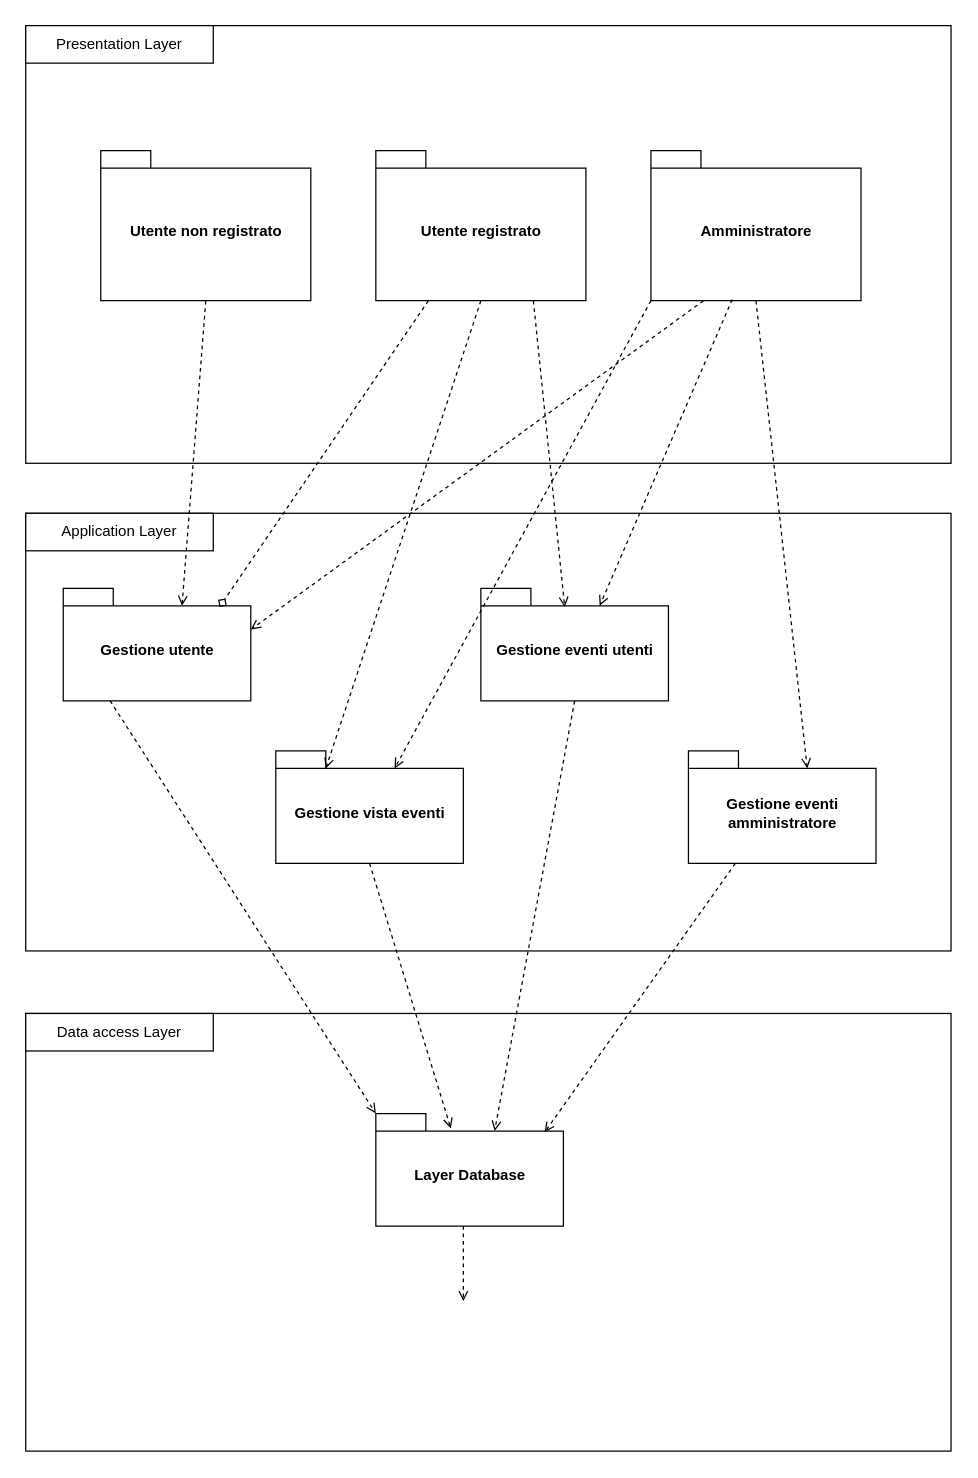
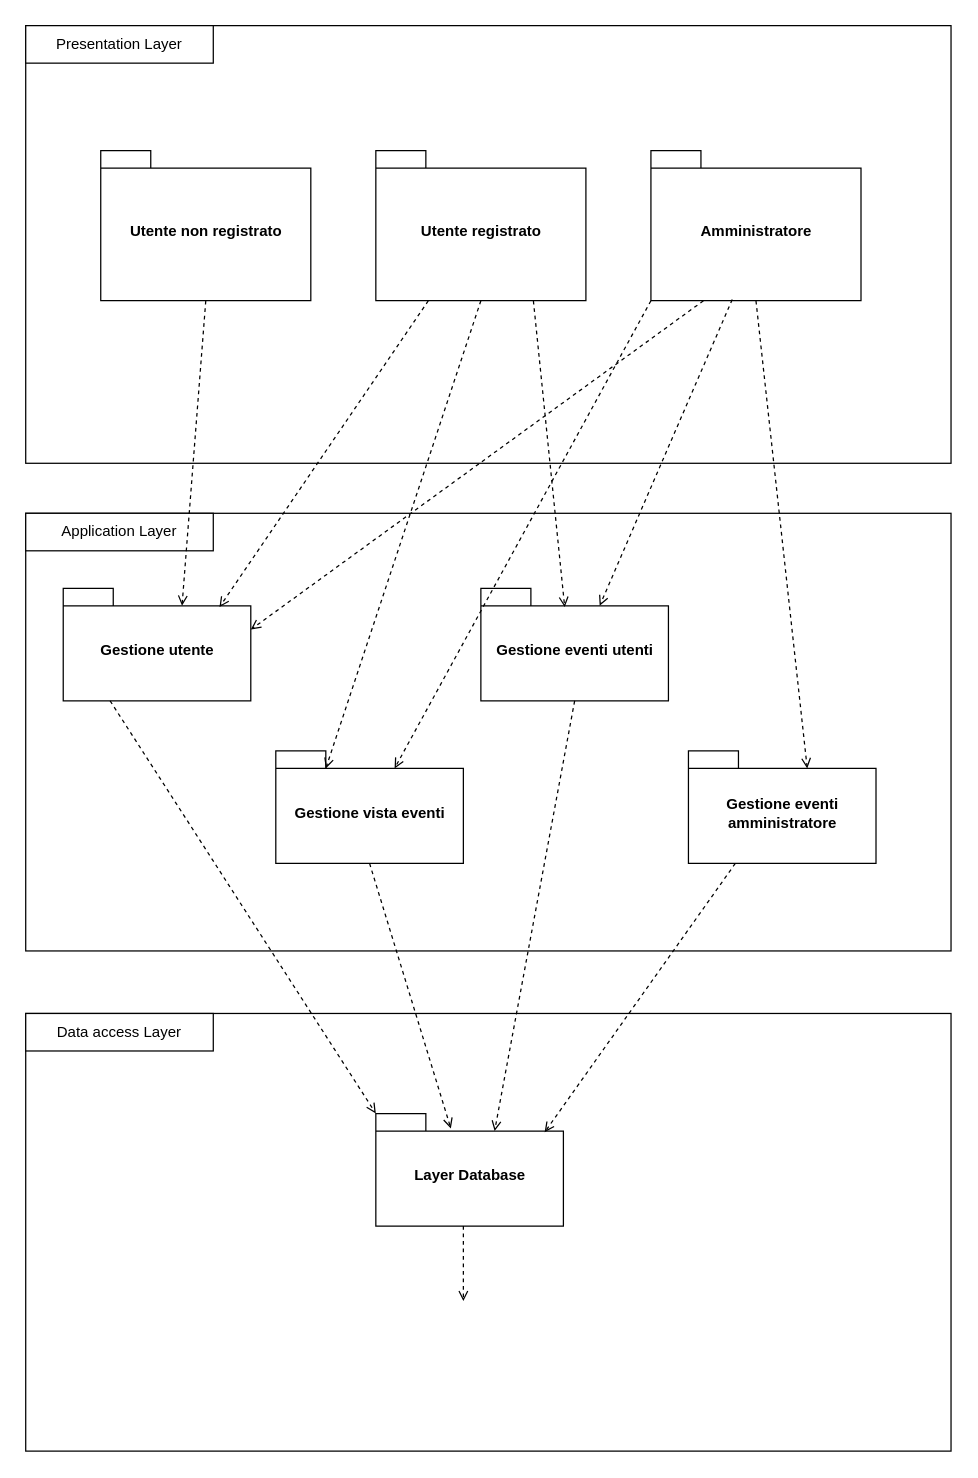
  <mxCell id="0" />
  <mxCell id="1" parent="0" />
  <mxCell id="2" value="" style="rounded=0;whiteSpace=wrap;html=1;" vertex="1" parent="1"><mxGeometry x="20" y="20" width="740" height="350" as="geometry" /></mxCell>
  <mxCell id="3" value="" style="rounded=0;whiteSpace=wrap;html=1;" vertex="1" parent="1"><mxGeometry x="20" y="410" width="740" height="350" as="geometry" /></mxCell>
  <mxCell id="4" value="" style="rounded=0;whiteSpace=wrap;html=1;" vertex="1" parent="1"><mxGeometry x="20" y="810" width="740" height="350" as="geometry" /></mxCell>
  <mxCell id="5" value="Presentation Layer" style="rounded=0;whiteSpace=wrap;html=1;" vertex="1" parent="1"><mxGeometry x="20" y="20" width="150" height="30" as="geometry" /></mxCell>
  <mxCell id="6" value="Application Layer" style="rounded=0;whiteSpace=wrap;html=1;" vertex="1" parent="1"><mxGeometry x="20" y="410" width="150" height="30" as="geometry" /></mxCell>
  <mxCell id="7" value="Data access Layer" style="rounded=0;whiteSpace=wrap;html=1;" vertex="1" parent="1"><mxGeometry x="20" y="810" width="150" height="30" as="geometry" /></mxCell>
  <mxCell id="8" value="Utente non registrato" style="shape=folder;fontStyle=1;spacingTop=10;tabWidth=40;tabHeight=14;tabPosition=left;html=1;" vertex="1" parent="1"><mxGeometry x="80" y="120" width="168" height="120" as="geometry" /></mxCell>
  <mxCell id="9" value="Utente registrato" style="shape=folder;fontStyle=1;spacingTop=10;tabWidth=40;tabHeight=14;tabPosition=left;html=1;" vertex="1" parent="1"><mxGeometry x="300" y="120" width="168" height="120" as="geometry" /></mxCell>
  <mxCell id="10" value="Amministratore" style="shape=folder;fontStyle=1;spacingTop=10;tabWidth=40;tabHeight=14;tabPosition=left;html=1;" vertex="1" parent="1"><mxGeometry x="520" y="120" width="168" height="120" as="geometry" /></mxCell>
  <mxCell id="11" value="Gestione utente" style="shape=folder;fontStyle=1;spacingTop=10;tabWidth=40;tabHeight=14;tabPosition=left;html=1;" vertex="1" parent="1"><mxGeometry x="50" y="470" width="150" height="90" as="geometry" /></mxCell>
  <mxCell id="12" value="Gestione vista eventi" style="shape=folder;fontStyle=1;spacingTop=10;tabWidth=40;tabHeight=14;tabPosition=left;html=1;" vertex="1" parent="1"><mxGeometry x="220" y="600" width="150" height="90" as="geometry" /></mxCell>
  <mxCell id="13" value="Gestione eventi utenti" style="shape=folder;fontStyle=1;spacingTop=10;tabWidth=40;tabHeight=14;tabPosition=left;html=1;" vertex="1" parent="1"><mxGeometry x="384" y="470" width="150" height="90" as="geometry" /></mxCell>
  <mxCell id="14" value="Gestione eventi&lt;br&gt;amministratore" style="shape=folder;fontStyle=1;spacingTop=10;tabWidth=40;tabHeight=14;tabPosition=left;html=1;" vertex="1" parent="1"><mxGeometry x="550" y="600" width="150" height="90" as="geometry" /></mxCell>
  <mxCell id="15" value="Layer Database" style="shape=folder;fontStyle=1;spacingTop=10;tabWidth=40;tabHeight=14;tabPosition=left;html=1;" vertex="1" parent="1"><mxGeometry x="300" y="890" width="150" height="90" as="geometry" /></mxCell>
  <mxCell id="16" value="" style="endArrow=open;html=1;exitX=0.25;exitY=1;exitDx=0;exitDy=0;exitPerimeter=0;entryX=0;entryY=0;entryDx=0;entryDy=0;entryPerimeter=0;dashed=1;endFill=0;" edge="1" parent="1" source="11" target="15"><mxGeometry width="50" height="50" relative="1" as="geometry"><mxPoint x="360" y="800" as="sourcePoint" /><mxPoint x="410" y="750" as="targetPoint" /></mxGeometry></mxCell>
  <mxCell id="17" value="" style="endArrow=open;html=1;exitX=0.5;exitY=1;exitDx=0;exitDy=0;exitPerimeter=0;entryX=0.4;entryY=0.133;entryDx=0;entryDy=0;entryPerimeter=0;dashed=1;endFill=0;" edge="1" parent="1" source="12" target="15"><mxGeometry width="50" height="50" relative="1" as="geometry"><mxPoint x="97.5" y="570" as="sourcePoint" /><mxPoint x="310" y="900" as="targetPoint" /></mxGeometry></mxCell>
  <mxCell id="18" value="" style="endArrow=open;html=1;exitX=0.5;exitY=1;exitDx=0;exitDy=0;exitPerimeter=0;entryX=0;entryY=0;entryDx=95;entryDy=14;entryPerimeter=0;dashed=1;endFill=0;" edge="1" parent="1" source="13" target="15"><mxGeometry width="50" height="50" relative="1" as="geometry"><mxPoint x="107.5" y="580" as="sourcePoint" /><mxPoint x="320" y="910" as="targetPoint" /></mxGeometry></mxCell>
  <mxCell id="19" value="" style="endArrow=open;html=1;exitX=0.25;exitY=1;exitDx=0;exitDy=0;exitPerimeter=0;entryX=0.9;entryY=0.167;entryDx=0;entryDy=0;entryPerimeter=0;dashed=1;endFill=0;" edge="1" parent="1" source="14" target="15"><mxGeometry width="50" height="50" relative="1" as="geometry"><mxPoint x="117.5" y="590" as="sourcePoint" /><mxPoint x="330" y="920" as="targetPoint" /></mxGeometry></mxCell>
  <mxCell id="20" value="" style="endArrow=open;html=1;dashed=1;endFill=0;" edge="1" parent="1"><mxGeometry width="50" height="50" relative="1" as="geometry"><mxPoint x="370" y="980" as="sourcePoint" /><mxPoint x="370" y="1040" as="targetPoint" /></mxGeometry></mxCell>
  <mxCell id="21" value="" style="endArrow=open;html=1;dashed=1;exitX=0.5;exitY=1;exitDx=0;exitDy=0;exitPerimeter=0;entryX=0;entryY=0;entryDx=95;entryDy=14;entryPerimeter=0;endFill=0;" edge="1" parent="1" source="10" target="14"><mxGeometry width="50" height="50" relative="1" as="geometry"><mxPoint x="350" y="470" as="sourcePoint" /><mxPoint x="400" y="420" as="targetPoint" /></mxGeometry></mxCell>
  <mxCell id="22" value="" style="endArrow=open;html=1;entryX=0;entryY=0;entryDx=95;entryDy=14;entryPerimeter=0;dashed=1;endFill=0;exitX=0.5;exitY=1;exitDx=0;exitDy=0;exitPerimeter=0;" edge="1" parent="1" source="8" target="11"><mxGeometry width="50" height="50" relative="1" as="geometry"><mxPoint x="220" y="380" as="sourcePoint" /><mxPoint x="360" y="950" as="targetPoint" /></mxGeometry></mxCell>
- <mxCell id="23" value="" style="endArrow=diamond;html=1;exitX=0.25;exitY=1;exitDx=0;exitDy=0;exitPerimeter=0;dashed=1;endFill=0;entryX=0.833;entryY=0.167;entryDx=0;entryDy=0;entryPerimeter=0;" edge="1" parent="1" source="9" target="11"><mxGeometry width="50" height="50" relative="1" as="geometry"><mxPoint x="157.5" y="630" as="sourcePoint" /><mxPoint x="370" y="960" as="targetPoint" /></mxGeometry></mxCell>
+ <mxCell id="23" value="" style="endArrow=open;html=1;exitX=0.25;exitY=1;exitDx=0;exitDy=0;exitPerimeter=0;dashed=1;endFill=0;entryX=0.833;entryY=0.167;entryDx=0;entryDy=0;entryPerimeter=0;" edge="1" parent="1" source="9" target="11"><mxGeometry width="50" height="50" relative="1" as="geometry"><mxPoint x="157.5" y="630" as="sourcePoint" /><mxPoint x="370" y="960" as="targetPoint" /></mxGeometry></mxCell>
  <mxCell id="24" value="" style="endArrow=open;html=1;exitX=0.25;exitY=1;exitDx=0;exitDy=0;exitPerimeter=0;entryX=0;entryY=0;entryDx=150;entryDy=33;entryPerimeter=0;dashed=1;endFill=0;" edge="1" parent="1" source="10" target="11"><mxGeometry width="50" height="50" relative="1" as="geometry"><mxPoint x="167.5" y="640" as="sourcePoint" /><mxPoint x="380" y="970" as="targetPoint" /></mxGeometry></mxCell>
  <mxCell id="25" value="" style="endArrow=open;html=1;exitX=0.5;exitY=1;exitDx=0;exitDy=0;exitPerimeter=0;dashed=1;endFill=0;entryX=0;entryY=0;entryDx=40;entryDy=14;entryPerimeter=0;" edge="1" parent="1" source="9" target="12"><mxGeometry width="50" height="50" relative="1" as="geometry"><mxPoint x="352" y="250" as="sourcePoint" /><mxPoint x="184.95" y="495.03" as="targetPoint" /></mxGeometry></mxCell>
  <mxCell id="26" value="" style="endArrow=open;html=1;dashed=1;exitX=0;exitY=0;exitDx=0;exitDy=120;exitPerimeter=0;entryX=0;entryY=0;entryDx=95;entryDy=14;entryPerimeter=0;endFill=0;" edge="1" parent="1" source="10" target="12"><mxGeometry width="50" height="50" relative="1" as="geometry"><mxPoint x="330" y="430" as="sourcePoint" /><mxPoint x="380" y="380" as="targetPoint" /></mxGeometry></mxCell>
  <mxCell id="27" value="" style="endArrow=open;html=1;exitX=0.387;exitY=0.992;exitDx=0;exitDy=0;exitPerimeter=0;dashed=1;endFill=0;entryX=0;entryY=0;entryDx=95;entryDy=14;entryPerimeter=0;" edge="1" parent="1" source="10" target="13"><mxGeometry width="50" height="50" relative="1" as="geometry"><mxPoint x="362" y="260" as="sourcePoint" /><mxPoint x="194.95" y="505.03" as="targetPoint" /></mxGeometry></mxCell>
  <mxCell id="28" value="" style="endArrow=open;html=1;exitX=0.75;exitY=1;exitDx=0;exitDy=0;exitPerimeter=0;dashed=1;endFill=0;entryX=0.447;entryY=0.167;entryDx=0;entryDy=0;entryPerimeter=0;" edge="1" parent="1" source="9" target="13"><mxGeometry width="50" height="50" relative="1" as="geometry"><mxPoint x="372" y="270" as="sourcePoint" /><mxPoint x="204.95" y="515.03" as="targetPoint" /></mxGeometry></mxCell>
